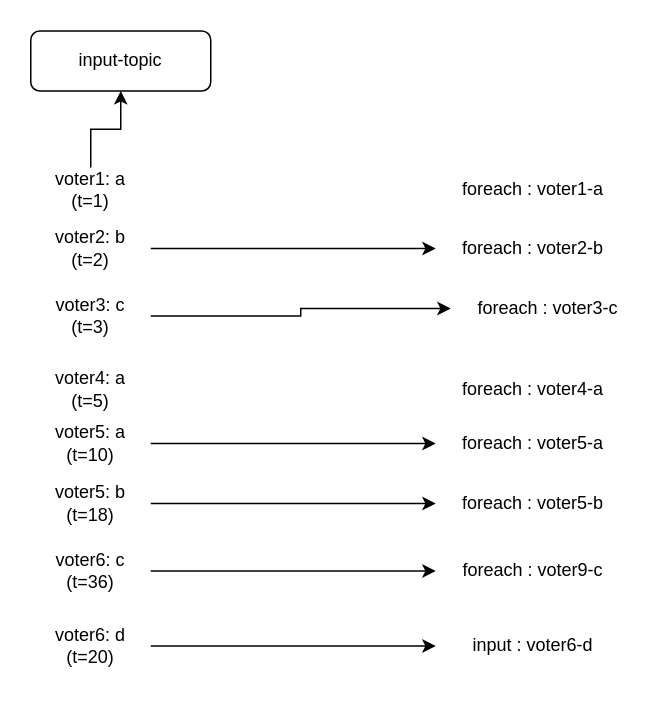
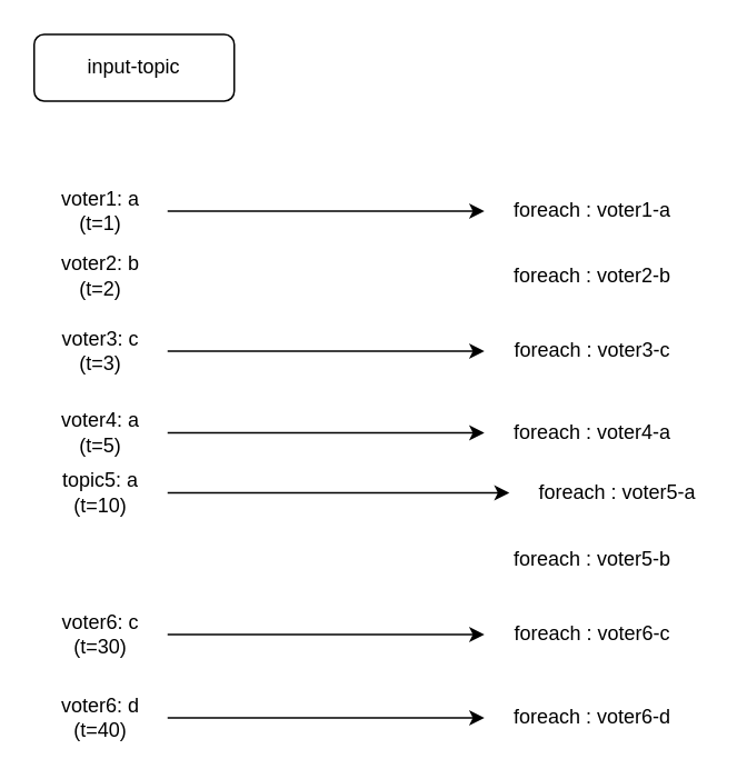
  <mxCell id="0" />
  <mxCell id="1" parent="0" />
  <mxCell id="2" value="&lt;div&gt;&lt;font&gt;input-topic&lt;/font&gt;&lt;/div&gt;" style="whiteSpace=wrap;html=1;strokeColor=#000000;fontColor=#000000;rounded=1;" parent="1" vertex="1"><mxGeometry x="20" y="20" width="120" height="40" as="geometry" /></mxCell>
- <mxCell id="3" style="edgeStyle=orthogonalEdgeStyle;rounded=0;orthogonalLoop=1;jettySize=auto;html=1;" parent="1" source="4" target="2" edge="1"><mxGeometry relative="1" as="geometry" /></mxCell>
+ <mxCell id="3" style="edgeStyle=orthogonalEdgeStyle;rounded=0;orthogonalLoop=1;jettySize=auto;html=1;entryX=0;entryY=0.5;entryDx=0;entryDy=0;" parent="1" source="4" target="5" edge="1"><mxGeometry relative="1" as="geometry" /></mxCell>
  <mxCell id="4" value="voter1: a&lt;div&gt;(t=1)&lt;/div&gt;" style="text;html=1;align=center;verticalAlign=middle;whiteSpace=wrap;rounded=0;fontColor=#000000;" parent="1" vertex="1"><mxGeometry x="20" y="111" width="80" height="30" as="geometry" /></mxCell>
  <mxCell id="5" value="foreach : voter1-a" style="text;html=1;align=center;verticalAlign=middle;whiteSpace=wrap;rounded=0;fontColor=#000000;" parent="1" vertex="1"><mxGeometry x="290" y="111" width="130" height="30" as="geometry" /></mxCell>
- <mxCell id="6" style="edgeStyle=orthogonalEdgeStyle;rounded=0;orthogonalLoop=1;jettySize=auto;html=1;entryX=0;entryY=0.5;entryDx=0;entryDy=0;" parent="1" source="7" target="8" edge="1"><mxGeometry relative="1" as="geometry" /></mxCell>
  <mxCell id="7" value="voter2: b&lt;div&gt;(t=2)&lt;/div&gt;" style="text;html=1;align=center;verticalAlign=middle;whiteSpace=wrap;rounded=0;fontColor=#000000;" parent="1" vertex="1"><mxGeometry x="20" y="150" width="80" height="30" as="geometry" /></mxCell>
  <mxCell id="8" value="foreach : voter2-b" style="text;html=1;align=center;verticalAlign=middle;whiteSpace=wrap;rounded=0;fontColor=#000000;" parent="1" vertex="1"><mxGeometry x="290" y="150" width="130" height="30" as="geometry" /></mxCell>
  <mxCell id="9" style="edgeStyle=orthogonalEdgeStyle;rounded=0;orthogonalLoop=1;jettySize=auto;html=1;entryX=0;entryY=0.5;entryDx=0;entryDy=0;" parent="1" source="10" target="11" edge="1"><mxGeometry relative="1" as="geometry" /></mxCell>
  <mxCell id="10" value="voter3: c&lt;div&gt;(t=3)&lt;/div&gt;" style="text;html=1;align=center;verticalAlign=middle;whiteSpace=wrap;rounded=0;fontColor=#000000;" parent="1" vertex="1"><mxGeometry x="20" y="195" width="80" height="30" as="geometry" /></mxCell>
- <mxCell id="11" value="foreach : voter3-c" style="text;html=1;align=center;verticalAlign=middle;whiteSpace=wrap;rounded=0;fontColor=#000000;" parent="1" vertex="1"><mxGeometry x="300" y="190" width="130" height="30" as="geometry" /></mxCell>
+ <mxCell id="11" value="foreach : voter3-c" style="text;html=1;align=center;verticalAlign=middle;whiteSpace=wrap;rounded=0;fontColor=#000000;" parent="1" vertex="1"><mxGeometry x="290" y="195" width="130" height="30" as="geometry" /></mxCell>
+ <mxCell id="12" style="edgeStyle=orthogonalEdgeStyle;rounded=0;orthogonalLoop=1;jettySize=auto;html=1;entryX=0;entryY=0.5;entryDx=0;entryDy=0;" parent="1" source="13" target="14" edge="1"><mxGeometry relative="1" as="geometry" /></mxCell>
  <mxCell id="13" value="voter4: a&lt;div&gt;(t=5)&lt;/div&gt;" style="text;html=1;align=center;verticalAlign=middle;whiteSpace=wrap;rounded=0;fontColor=#000000;" parent="1" vertex="1"><mxGeometry x="20" y="244" width="80" height="30" as="geometry" /></mxCell>
  <mxCell id="14" value="foreach : voter4-a" style="text;html=1;align=center;verticalAlign=middle;whiteSpace=wrap;rounded=0;fontColor=#000000;" parent="1" vertex="1"><mxGeometry x="290" y="244" width="130" height="30" as="geometry" /></mxCell>
  <mxCell id="15" style="edgeStyle=orthogonalEdgeStyle;rounded=0;orthogonalLoop=1;jettySize=auto;html=1;entryX=0;entryY=0.5;entryDx=0;entryDy=0;" parent="1" source="16" target="17" edge="1"><mxGeometry relative="1" as="geometry" /></mxCell>
- <mxCell id="16" value="voter5: a&lt;div&gt;(t=10)&lt;/div&gt;" style="text;html=1;align=center;verticalAlign=middle;whiteSpace=wrap;rounded=0;fontColor=#000000;" parent="1" vertex="1"><mxGeometry x="20" y="280" width="80" height="30" as="geometry" /></mxCell>
- <mxCell id="17" value="foreach : voter5-a" style="text;html=1;align=center;verticalAlign=middle;whiteSpace=wrap;rounded=0;fontColor=#000000;" parent="1" vertex="1"><mxGeometry x="290" y="280" width="130" height="30" as="geometry" /></mxCell>
- <mxCell id="18" style="edgeStyle=orthogonalEdgeStyle;rounded=0;orthogonalLoop=1;jettySize=auto;html=1;entryX=0;entryY=0.5;entryDx=0;entryDy=0;" parent="1" source="19" target="20" edge="1"><mxGeometry relative="1" as="geometry" /></mxCell>
- <mxCell id="19" value="voter5: b&lt;div&gt;(t=18)&lt;/div&gt;" style="text;html=1;align=center;verticalAlign=middle;whiteSpace=wrap;rounded=0;fontColor=#000000;" parent="1" vertex="1"><mxGeometry x="20" y="320" width="80" height="30" as="geometry" /></mxCell>
+ <mxCell id="16" value="topic5: a&lt;div&gt;(t=10)&lt;/div&gt;" style="text;html=1;align=center;verticalAlign=middle;whiteSpace=wrap;rounded=0;fontColor=#000000;" parent="1" vertex="1"><mxGeometry x="20" y="280" width="80" height="30" as="geometry" /></mxCell>
+ <mxCell id="17" value="foreach : voter5-a" style="text;html=1;align=center;verticalAlign=middle;whiteSpace=wrap;rounded=0;fontColor=#000000;" parent="1" vertex="1"><mxGeometry x="305" y="280" width="130" height="30" as="geometry" /></mxCell>
  <mxCell id="20" value="foreach : voter5-b" style="text;html=1;align=center;verticalAlign=middle;whiteSpace=wrap;rounded=0;fontColor=#000000;" parent="1" vertex="1"><mxGeometry x="290" y="320" width="130" height="30" as="geometry" /></mxCell>
  <mxCell id="21" style="edgeStyle=orthogonalEdgeStyle;rounded=0;orthogonalLoop=1;jettySize=auto;html=1;entryX=0;entryY=0.5;entryDx=0;entryDy=0;" parent="1" source="22" target="23" edge="1"><mxGeometry relative="1" as="geometry" /></mxCell>
- <mxCell id="22" value="voter6: c&lt;div&gt;(t=36)&lt;/div&gt;" style="text;html=1;align=center;verticalAlign=middle;whiteSpace=wrap;rounded=0;fontColor=#000000;" parent="1" vertex="1"><mxGeometry x="20" y="365" width="80" height="30" as="geometry" /></mxCell>
- <mxCell id="23" value="foreach : voter9-c" style="text;html=1;align=center;verticalAlign=middle;whiteSpace=wrap;rounded=0;fontColor=#000000;" parent="1" vertex="1"><mxGeometry x="290" y="365" width="130" height="30" as="geometry" /></mxCell>
+ <mxCell id="22" value="voter6: c&lt;div&gt;(t=30)&lt;/div&gt;" style="text;html=1;align=center;verticalAlign=middle;whiteSpace=wrap;rounded=0;fontColor=#000000;" parent="1" vertex="1"><mxGeometry x="20" y="365" width="80" height="30" as="geometry" /></mxCell>
+ <mxCell id="23" value="foreach : voter6-c" style="text;html=1;align=center;verticalAlign=middle;whiteSpace=wrap;rounded=0;fontColor=#000000;" parent="1" vertex="1"><mxGeometry x="290" y="365" width="130" height="30" as="geometry" /></mxCell>
  <mxCell id="24" style="edgeStyle=orthogonalEdgeStyle;rounded=0;orthogonalLoop=1;jettySize=auto;html=1;entryX=0;entryY=0.5;entryDx=0;entryDy=0;" parent="1" source="25" target="26" edge="1"><mxGeometry relative="1" as="geometry" /></mxCell>
- <mxCell id="25" value="voter6: d&lt;div&gt;(t=20)&lt;/div&gt;" style="text;html=1;align=center;verticalAlign=middle;whiteSpace=wrap;rounded=0;fontColor=#000000;" parent="1" vertex="1"><mxGeometry x="20" y="415" width="80" height="30" as="geometry" /></mxCell>
- <mxCell id="26" value="input : voter6-d" style="text;html=1;align=center;verticalAlign=middle;whiteSpace=wrap;rounded=0;fontColor=#000000;" parent="1" vertex="1"><mxGeometry x="290" y="415" width="130" height="30" as="geometry" /></mxCell>
+ <mxCell id="25" value="voter6: d&lt;div&gt;(t=40)&lt;/div&gt;" style="text;html=1;align=center;verticalAlign=middle;whiteSpace=wrap;rounded=0;fontColor=#000000;" parent="1" vertex="1"><mxGeometry x="20" y="415" width="80" height="30" as="geometry" /></mxCell>
+ <mxCell id="26" value="foreach : voter6-d" style="text;html=1;align=center;verticalAlign=middle;whiteSpace=wrap;rounded=0;fontColor=#000000;" parent="1" vertex="1"><mxGeometry x="290" y="415" width="130" height="30" as="geometry" /></mxCell>
